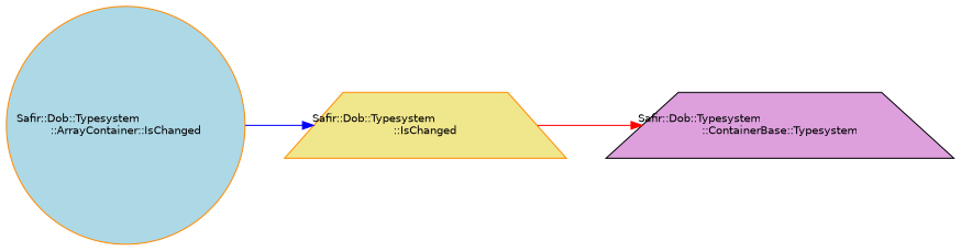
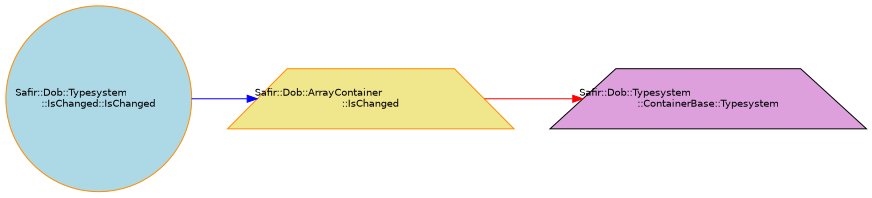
  digraph {
    rankdir=LR
    node [color=darkorange fontname=Helvetica fontsize=10 shape=trapezium style=filled]
    edge [fontname=Helvetica fontsize=10 labelfontname=Helvetica labelfontsize=10 style=solid]
-   n1 [fillcolor=lightblue fontcolor=black height=0.2 label="Safir::Dob::Typesystem\l::ArrayContainer::IsChanged" shape=circle width=0.4]
-   n2 [fillcolor=khaki height=0.2 label="Safir::Dob::Typesystem\l::IsChanged" width=0.4]
+   n1 [fillcolor=lightblue fontcolor=black height=0.2 label="Safir::Dob::Typesystem\l::IsChanged::IsChanged" shape=circle width=0.4]
+   n2 [fillcolor=khaki height=0.2 label="Safir::Dob::ArrayContainer\l::IsChanged" width=0.4]
    n3 [color=black fillcolor=plum height=0.2 label="Safir::Dob::Typesystem\l::ContainerBase::Typesystem" width=0.4]
    n1 -> n2 [color=blue]
    n2 -> n3 [color=red]
  }
